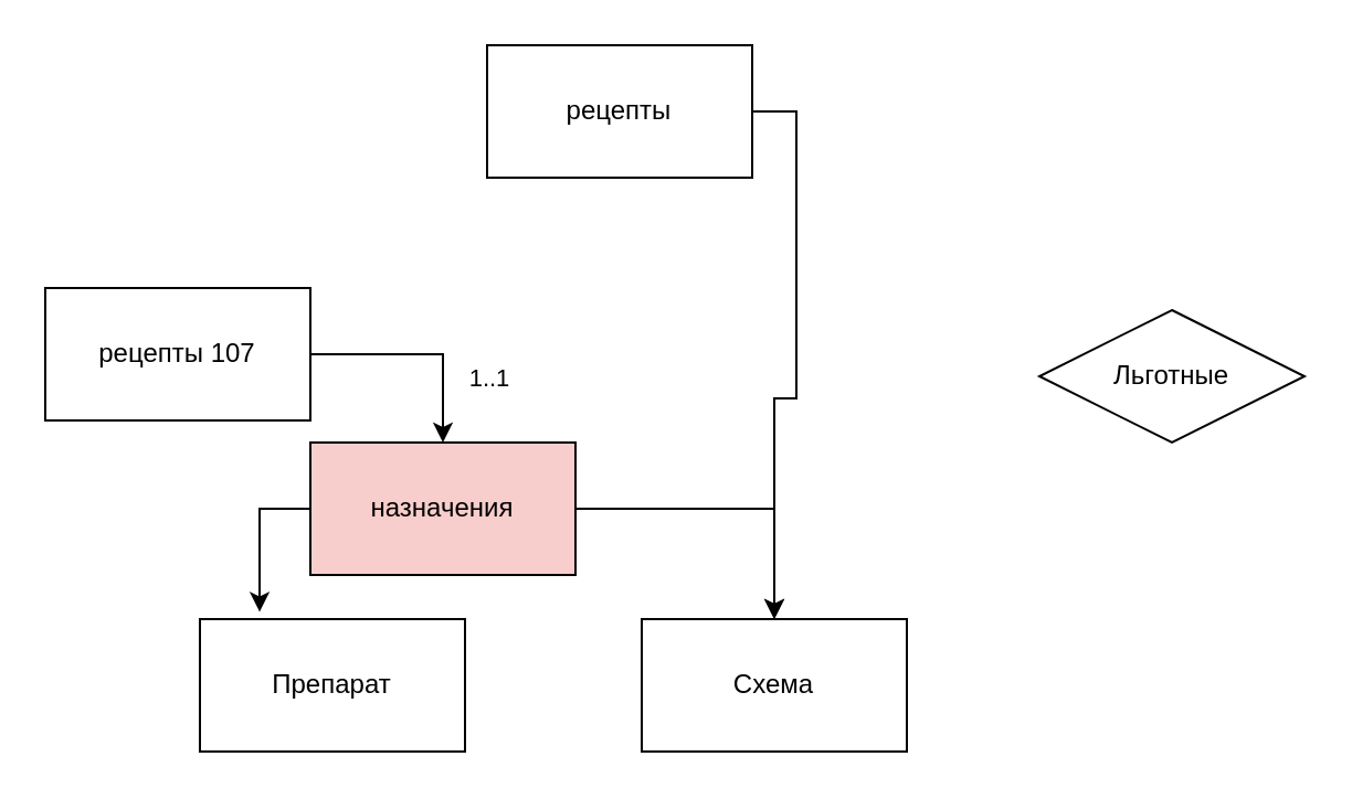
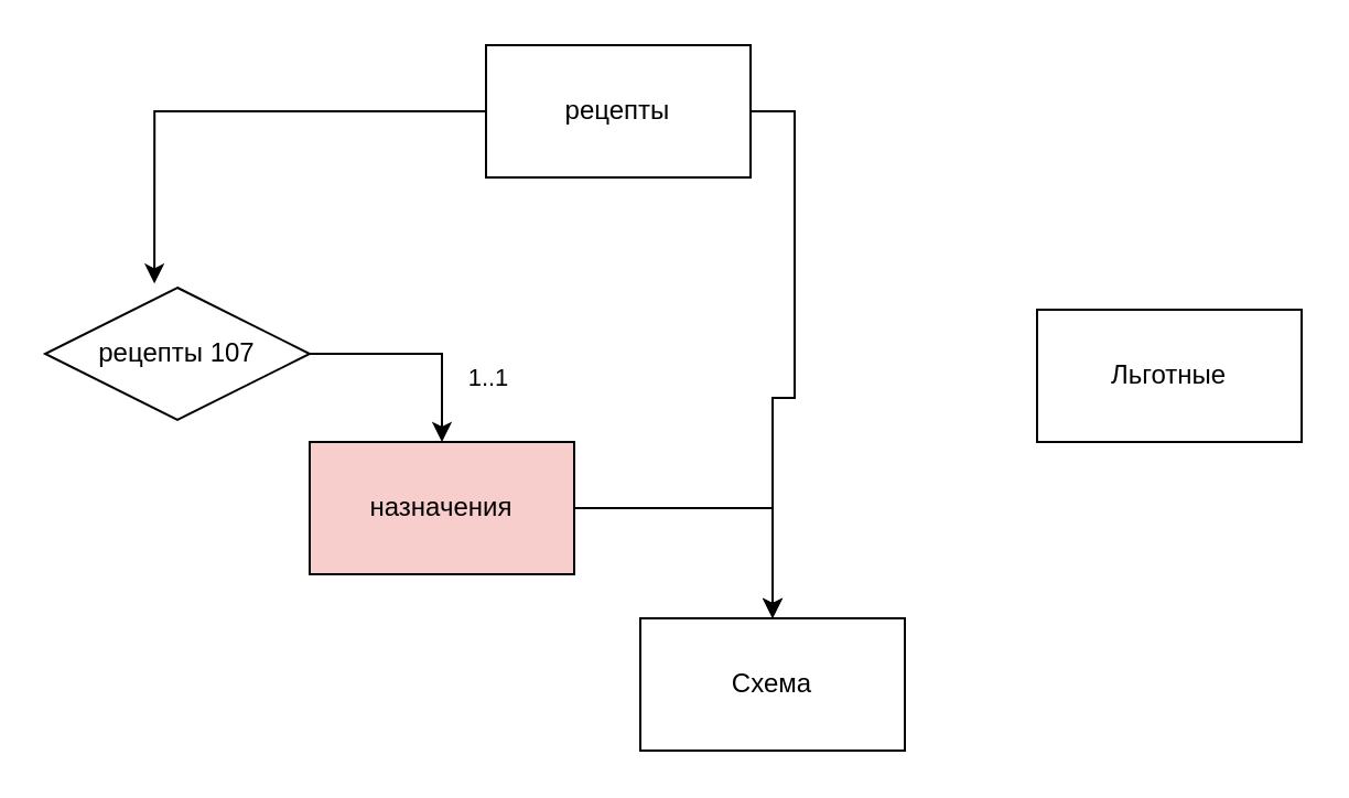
  <mxCell id="0" />
  <mxCell id="1" parent="0" />
+ <mxCell id="2" style="edgeStyle=orthogonalEdgeStyle;rounded=0;orthogonalLoop=1;jettySize=auto;html=1;exitX=0;exitY=0.5;exitDx=0;exitDy=0;entryX=0.413;entryY=-0.031;entryDx=0;entryDy=0;entryPerimeter=0;" edge="1" parent="1" source="4" target="7"><mxGeometry relative="1" as="geometry" /></mxCell>
  <mxCell id="3" style="edgeStyle=orthogonalEdgeStyle;rounded=0;orthogonalLoop=1;jettySize=auto;html=1;exitX=1;exitY=0.5;exitDx=0;exitDy=0;" edge="1" parent="1" source="4" target="12"><mxGeometry relative="1" as="geometry" /></mxCell>
  <mxCell id="4" value="рецепты" style="rounded=0;whiteSpace=wrap;html=1;" vertex="1" parent="1"><mxGeometry x="220" y="20" width="120" height="60" as="geometry" /></mxCell>
  <mxCell id="5" style="edgeStyle=orthogonalEdgeStyle;rounded=0;orthogonalLoop=1;jettySize=auto;html=1;exitX=1;exitY=0.5;exitDx=0;exitDy=0;entryX=0.5;entryY=0;entryDx=0;entryDy=0;" edge="1" parent="1" source="7" target="11"><mxGeometry relative="1" as="geometry" /></mxCell>
  <mxCell id="6" value="1..1" style="edgeLabel;html=1;align=center;verticalAlign=middle;resizable=0;points=[];" vertex="1" connectable="0" parent="5"><mxGeometry x="0.021" y="2" relative="1" as="geometry"><mxPoint x="29" y="12" as="offset" /></mxGeometry></mxCell>
- <mxCell id="7" value="рецепты 107" style="rounded=0;whiteSpace=wrap;html=1;" vertex="1" parent="1"><mxGeometry x="20" y="130" width="120" height="60" as="geometry" /></mxCell>
- <mxCell id="8" value="Льготные" style="rhombus;whiteSpace=wrap;html=1;" vertex="1" parent="1"><mxGeometry x="470" y="140" width="120" height="60" as="geometry" /></mxCell>
+ <mxCell id="7" value="рецепты 107" style="rhombus;whiteSpace=wrap;html=1;" vertex="1" parent="1"><mxGeometry x="20" y="130" width="120" height="60" as="geometry" /></mxCell>
+ <mxCell id="8" value="Льготные" style="rounded=0;whiteSpace=wrap;html=1;" vertex="1" parent="1"><mxGeometry x="470" y="140" width="120" height="60" as="geometry" /></mxCell>
  <mxCell id="9" style="edgeStyle=orthogonalEdgeStyle;rounded=0;orthogonalLoop=1;jettySize=auto;html=1;exitX=1;exitY=0.5;exitDx=0;exitDy=0;" edge="1" parent="1" source="11" target="12"><mxGeometry relative="1" as="geometry" /></mxCell>
- <mxCell id="10" style="edgeStyle=orthogonalEdgeStyle;rounded=0;orthogonalLoop=1;jettySize=auto;html=1;exitX=0;exitY=0.5;exitDx=0;exitDy=0;entryX=0.225;entryY=-0.055;entryDx=0;entryDy=0;entryPerimeter=0;" edge="1" parent="1" source="11" target="13"><mxGeometry relative="1" as="geometry" /></mxCell>
  <mxCell id="11" value="назначения" style="rounded=0;whiteSpace=wrap;html=1;fillColor=#f8cecc;" vertex="1" parent="1"><mxGeometry x="140" y="200" width="120" height="60" as="geometry" /></mxCell>
  <mxCell id="12" value="Схема" style="rounded=0;whiteSpace=wrap;html=1;" vertex="1" parent="1"><mxGeometry x="290" y="280" width="120" height="60" as="geometry" /></mxCell>
- <mxCell id="13" value="Препарат" style="rounded=0;whiteSpace=wrap;html=1;" vertex="1" parent="1"><mxGeometry x="90" y="280" width="120" height="60" as="geometry" /></mxCell>
